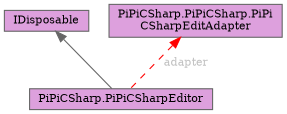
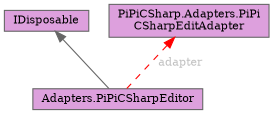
  digraph {
    fontname="DejaVu Serif"
    node [color=gray40 fillcolor=plum fontname="DejaVu Serif" fontsize=10 shape=box style=filled]
    edge [dir=back fontname="DejaVu Serif" fontsize=10 labelfontname=Helvetica labelfontsize=10]
-   n1 [fontcolor=black height=0.2 label="PiPiCSharp.PiPiCSharpEditor" width=0.4]
+   n1 [fontcolor=black height=0.2 label="Adapters.PiPiCSharpEditor" width=0.4]
    n2 [height=0.2 label=IDisposable width=0.4]
-   n3 [height=0.2 label="PiPiCSharp.PiPiCSharp.PiPi\lCSharpEditAdapter" width=0.4]
+   n3 [height=0.2 label="PiPiCSharp.Adapters.PiPi\lCSharpEditAdapter" width=0.4]
    n2 -> n1 [color=gray40 style=solid]
    n3 -> n1 [color=red fontcolor=grey label=" adapter" style=dashed]
  }
